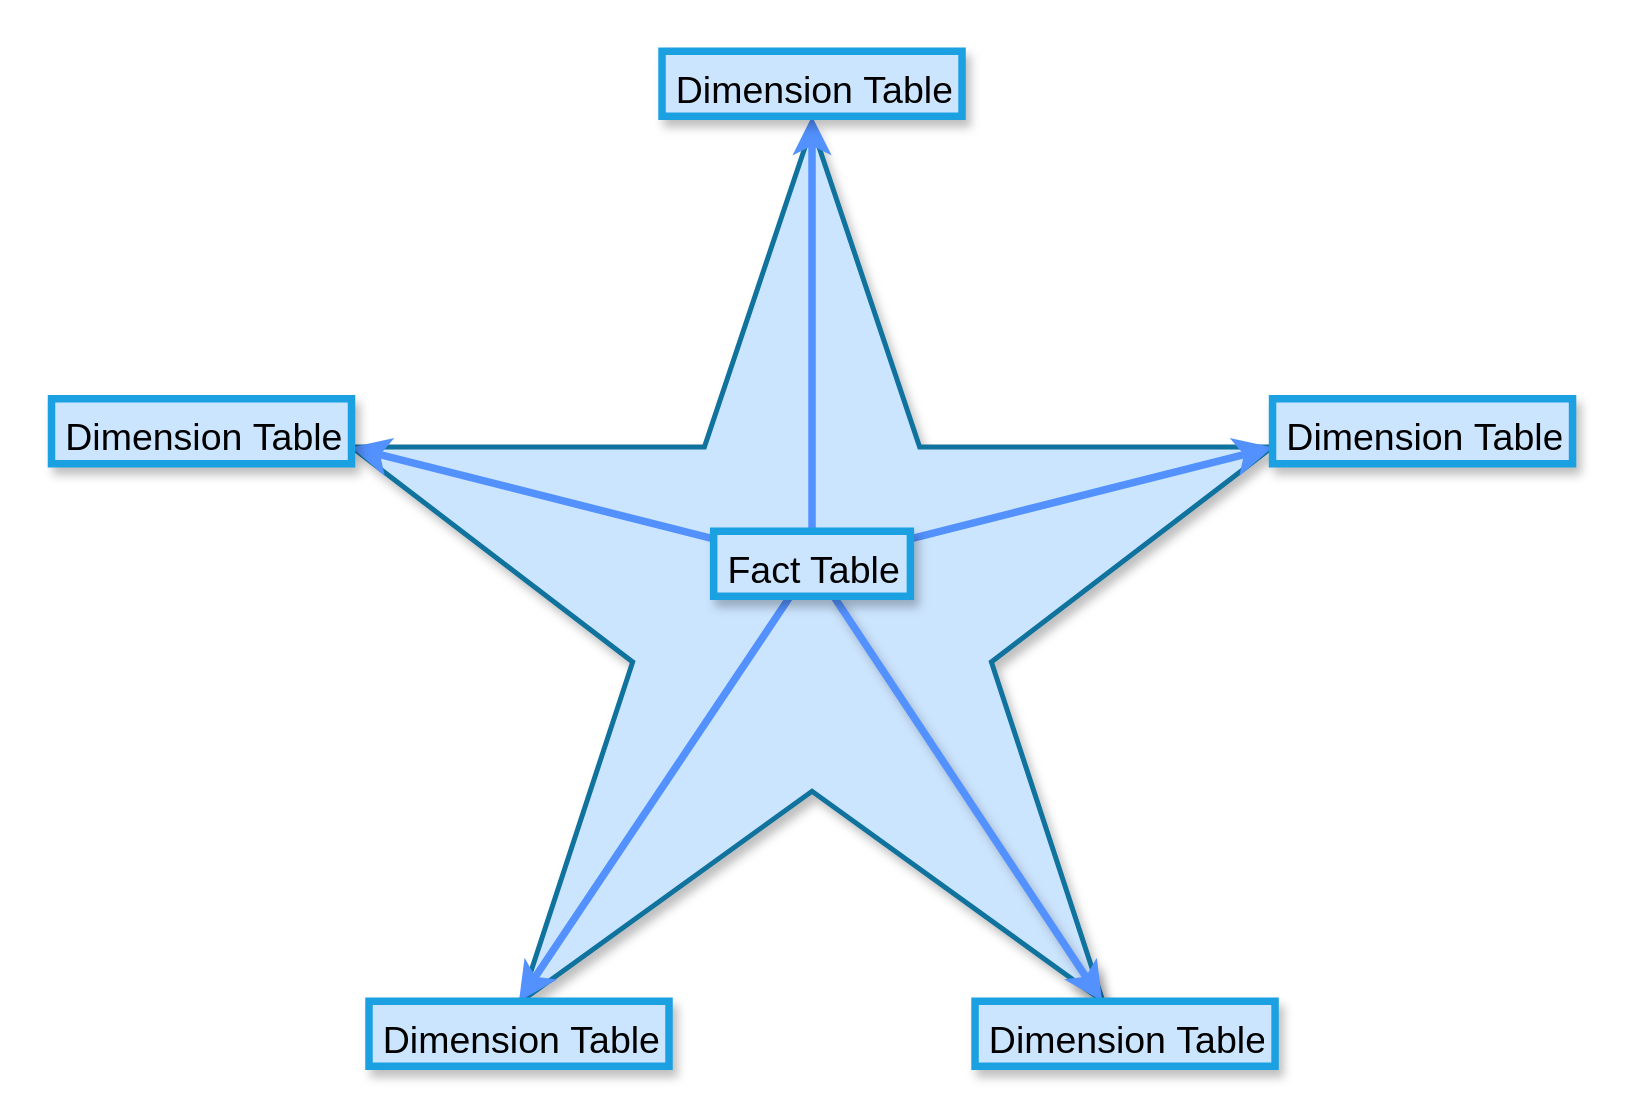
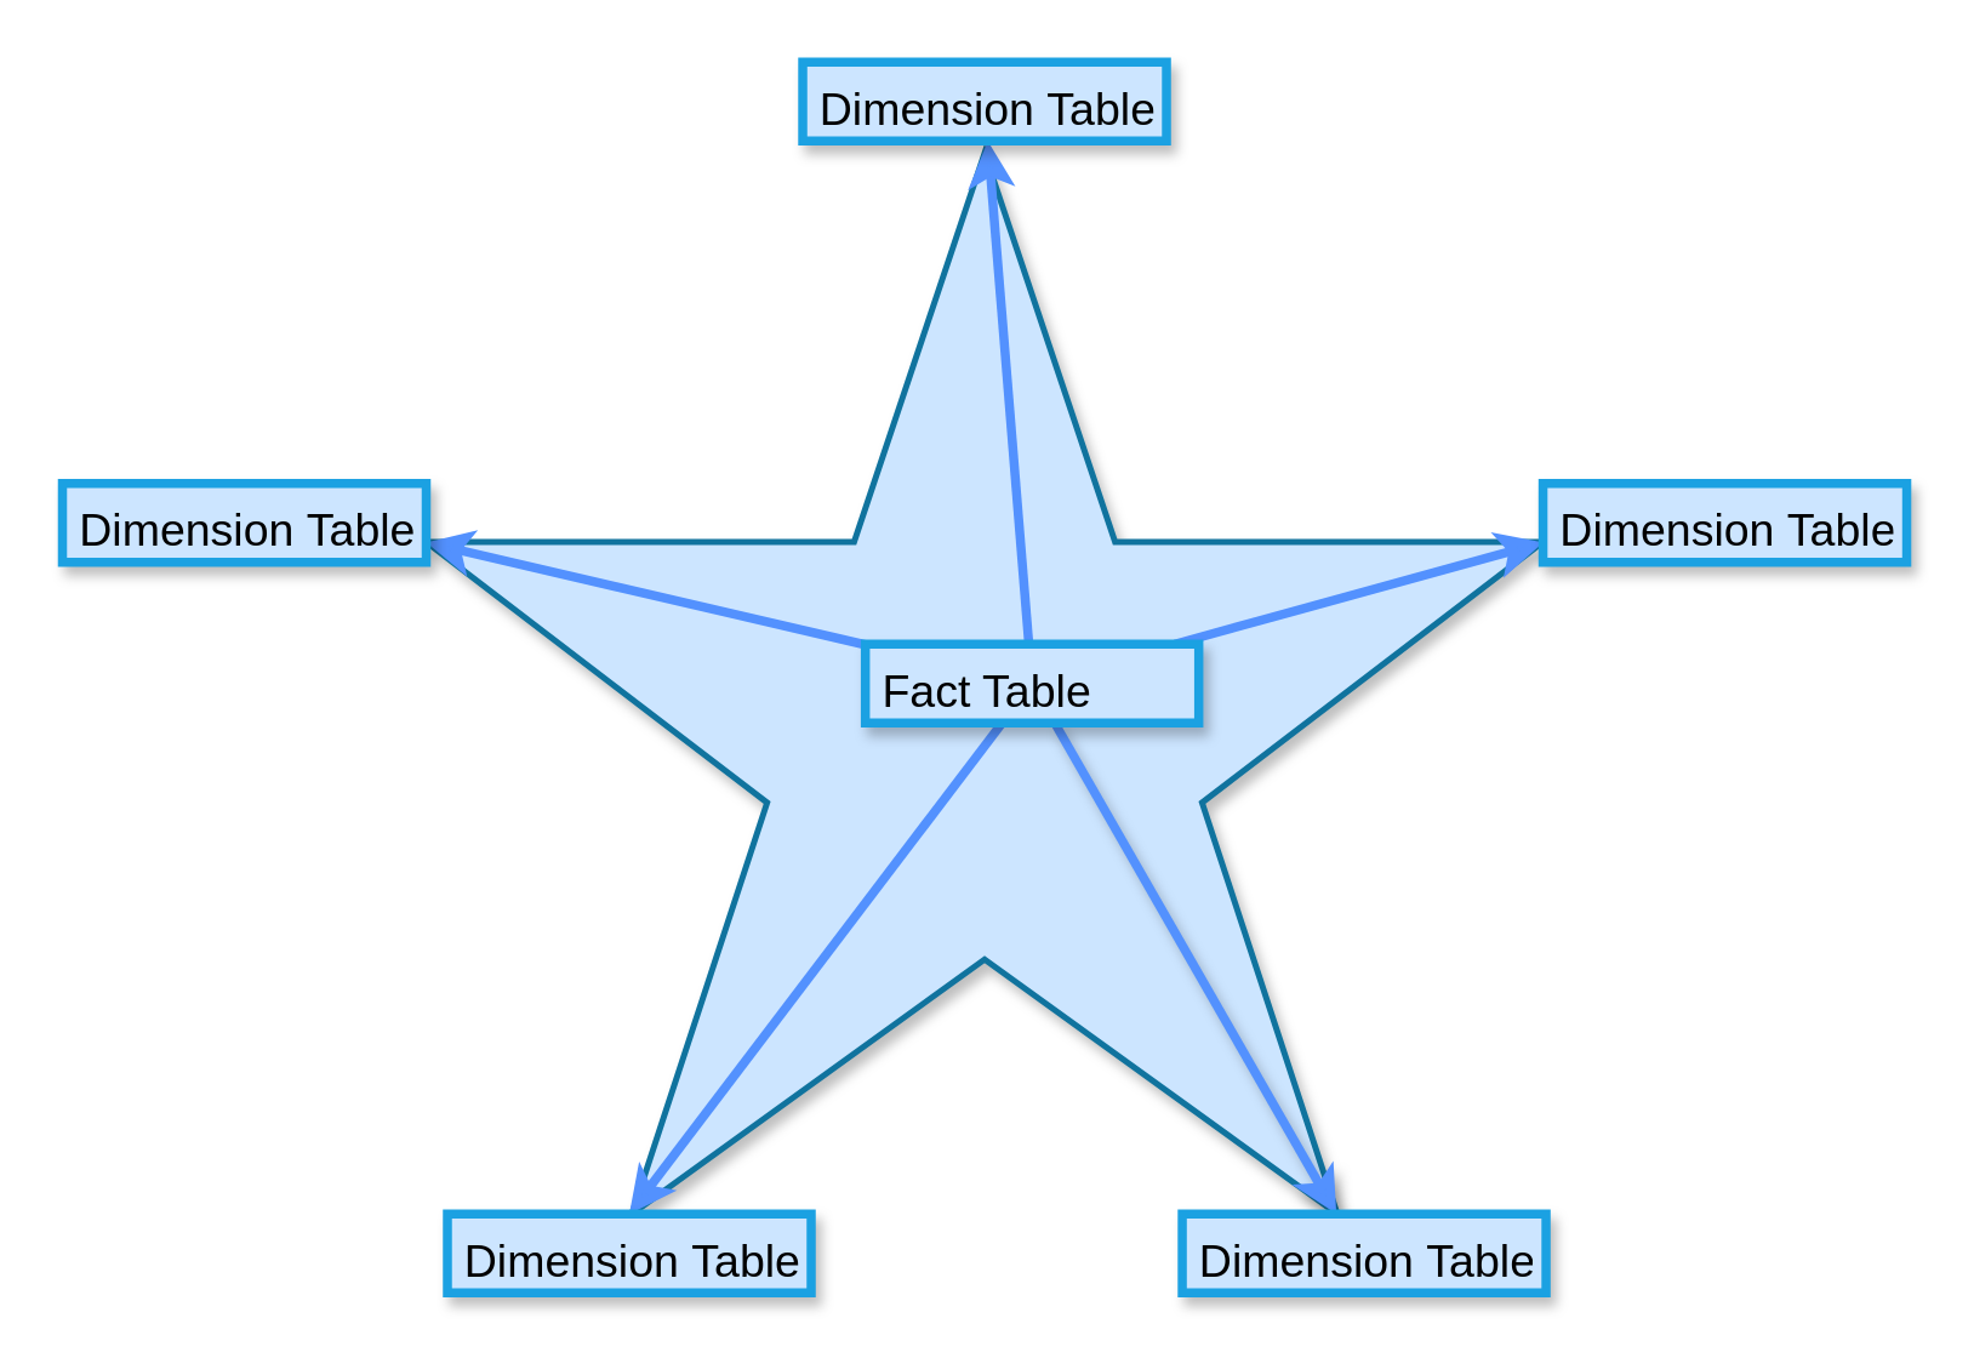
  <mxCell id="0" />
  <mxCell id="1" parent="0" />
  <mxCell id="2" value="" style="verticalLabelPosition=bottom;verticalAlign=top;html=1;shape=mxgraph.basic.star;strokeWidth=2;strokeColor=#10739e;fillColor=#CCE5FF;shadow=1;" parent="1" vertex="1"><mxGeometry x="140" y="50" width="368.42" height="350" as="geometry" /></mxCell>
  <mxCell id="3" style="edgeStyle=none;html=1;fontSize=15;fontColor=#000000;strokeWidth=3;entryX=0;entryY=0.367;entryDx=0;entryDy=0;entryPerimeter=0;shadow=0;strokeColor=#5391FE;" parent="1" source="8" target="2" edge="1"><mxGeometry relative="1" as="geometry"><mxPoint x="144" y="173" as="targetPoint" /></mxGeometry></mxCell>
  <mxCell id="4" style="edgeStyle=none;html=1;entryX=1;entryY=0.367;entryDx=0;entryDy=0;entryPerimeter=0;fontSize=15;fontColor=#000000;strokeColor=#5391FE;strokeWidth=3;shadow=0;" parent="1" source="8" target="2" edge="1"><mxGeometry relative="1" as="geometry" /></mxCell>
  <mxCell id="5" style="edgeStyle=none;html=1;fontSize=15;fontColor=#000000;strokeColor=#5391FE;strokeWidth=3;shadow=0;" parent="1" source="8" target="11" edge="1"><mxGeometry relative="1" as="geometry" /></mxCell>
  <mxCell id="6" style="edgeStyle=none;html=1;entryX=0.5;entryY=0;entryDx=0;entryDy=0;entryPerimeter=0;fontSize=15;fontColor=#000000;strokeColor=#5391FE;strokeWidth=3;shadow=0;" parent="1" source="8" target="12" edge="1"><mxGeometry relative="1" as="geometry" /></mxCell>
  <mxCell id="7" style="edgeStyle=none;sketch=0;html=1;entryX=0.815;entryY=1;entryDx=0;entryDy=0;entryPerimeter=0;shadow=1;strokeColor=#5391FE;strokeWidth=3;" edge="1" parent="1" source="8" target="2"><mxGeometry relative="1" as="geometry" /></mxCell>
- <mxCell id="8" value="Fact Table" style="text;align=left;verticalAlign=top;spacingLeft=4;spacingRight=4;overflow=hidden;rotatable=0;points=[[0,0.5],[1,0.5]];portConstraint=eastwest;strokeWidth=3;fontColor=#000000;fontSize=15;fillColor=#CCE5FF;strokeColor=#1BA1E2;shadow=1;" parent="1" vertex="1"><mxGeometry x="284.87" y="212" width="78.68" height="26" as="geometry" /></mxCell>
+ <mxCell id="8" value="Fact Table" style="text;align=left;verticalAlign=top;spacingLeft=4;spacingRight=4;overflow=hidden;rotatable=0;points=[[0,0.5],[1,0.5]];portConstraint=eastwest;strokeWidth=3;fontColor=#000000;fontSize=15;fillColor=#CCE5FF;strokeColor=#1BA1E2;shadow=1;" parent="1" vertex="1"><mxGeometry x="284.87" y="212" width="110" height="26" as="geometry" /></mxCell>
  <mxCell id="9" value="Dimension Table" style="text;align=left;verticalAlign=top;spacingLeft=4;spacingRight=4;overflow=hidden;rotatable=0;points=[[0,0.5],[1,0.5]];portConstraint=eastwest;strokeWidth=3;fontColor=#000000;fontSize=15;fillColor=#CCE5FF;strokeColor=#1BA1E2;shadow=1;" parent="1" vertex="1"><mxGeometry x="389.42" y="400" width="120" height="26" as="geometry" /></mxCell>
  <mxCell id="10" value="Dimension Table" style="text;align=left;verticalAlign=top;spacingLeft=4;spacingRight=4;overflow=hidden;rotatable=0;points=[[0,0.5],[1,0.5]];portConstraint=eastwest;strokeWidth=3;fontColor=#000000;fontSize=15;fillColor=#CCE5FF;strokeColor=#1BA1E2;shadow=1;" parent="1" vertex="1"><mxGeometry x="508.42" y="159" width="120" height="26" as="geometry" /></mxCell>
  <mxCell id="11" value="Dimension Table" style="text;align=left;verticalAlign=top;spacingLeft=4;spacingRight=4;overflow=hidden;rotatable=0;points=[[0,0.5],[1,0.5]];portConstraint=eastwest;strokeWidth=3;fontColor=#000000;fontSize=15;fillColor=#CCE5FF;strokeColor=#1BA1E2;shadow=1;" parent="1" vertex="1"><mxGeometry x="264.21" y="20" width="120" height="26" as="geometry" /></mxCell>
  <mxCell id="12" value="Dimension Table" style="text;align=left;verticalAlign=top;spacingLeft=4;spacingRight=4;overflow=hidden;rotatable=0;points=[[0,0.5],[1,0.5]];portConstraint=eastwest;strokeWidth=3;fontColor=#000000;fontSize=15;fillColor=#CCE5FF;strokeColor=#1BA1E2;shadow=1;" parent="1" vertex="1"><mxGeometry x="147" y="400" width="120" height="26" as="geometry" /></mxCell>
  <mxCell id="13" value="Dimension Table" style="text;align=left;verticalAlign=top;spacingLeft=4;spacingRight=4;overflow=hidden;rotatable=0;points=[[0,0.5],[1,0.5]];portConstraint=eastwest;strokeWidth=3;fontColor=#000000;fontSize=15;fillColor=#CCE5FF;strokeColor=#1BA1E2;perimeterSpacing=0;shadow=1;" parent="1" vertex="1"><mxGeometry x="20" y="159" width="120" height="26" as="geometry" /></mxCell>
